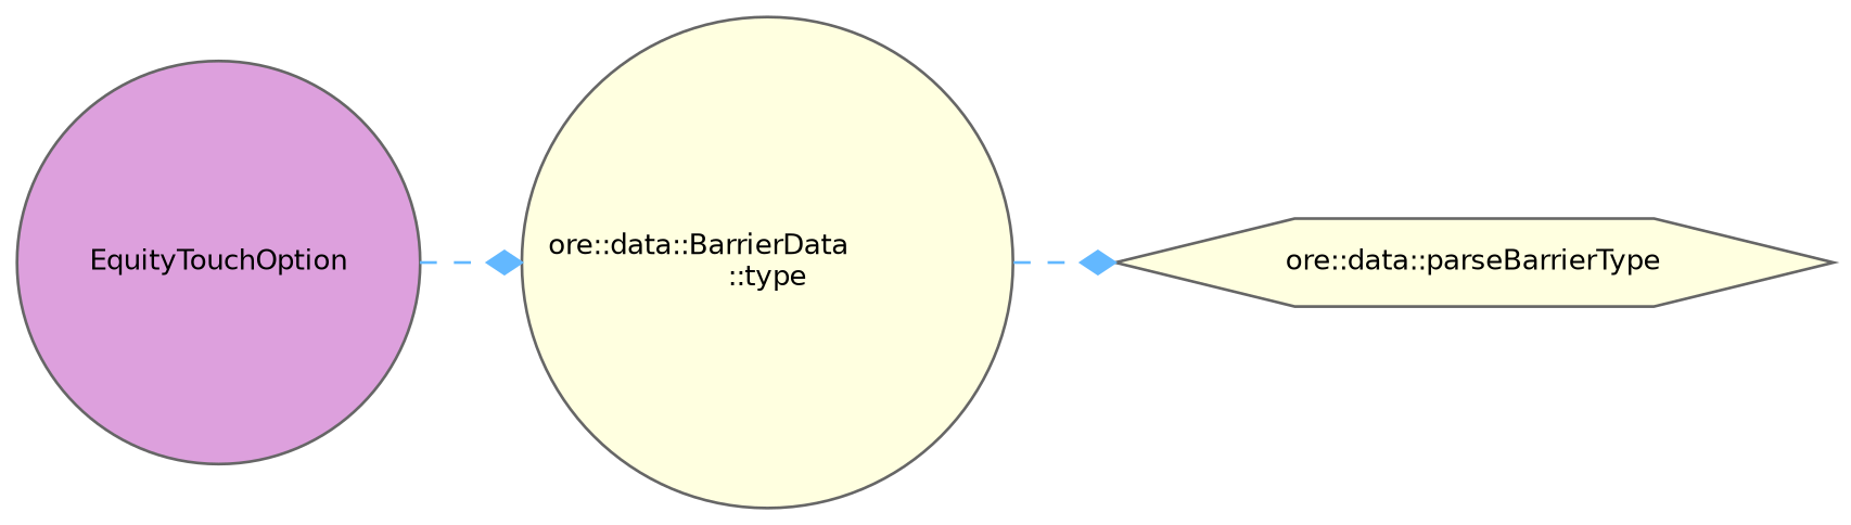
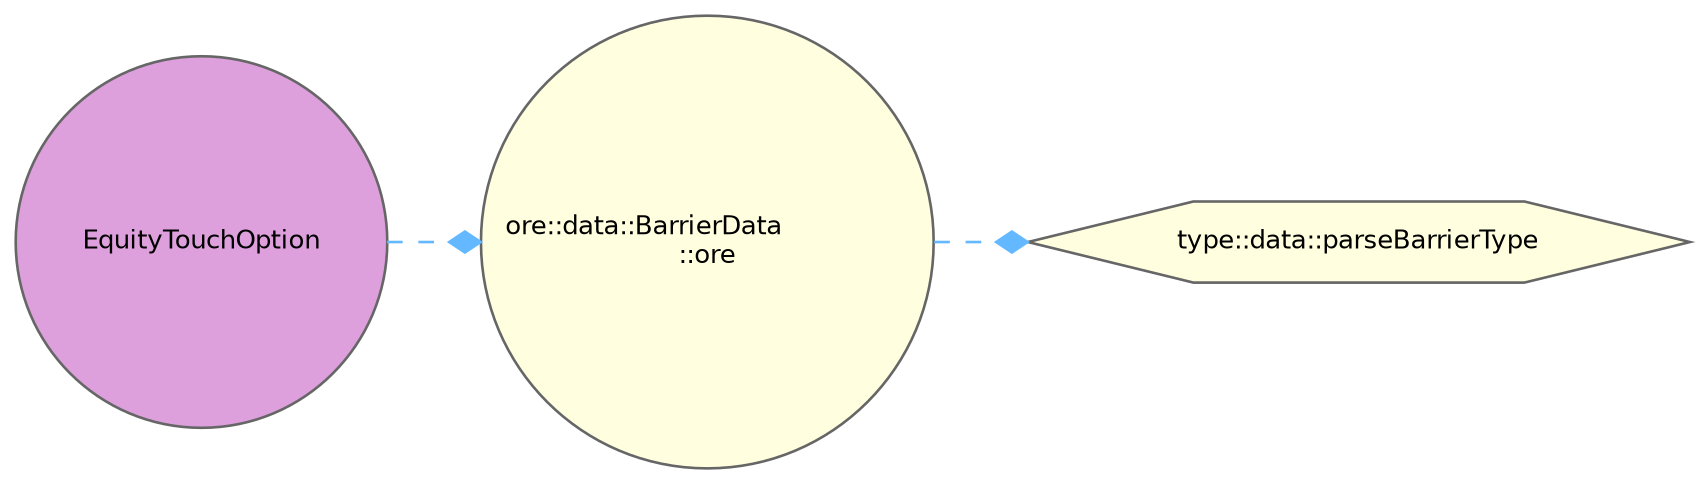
  digraph {
    rankdir=LR
    node [color=grey40 fillcolor=lightyellow fontname=Helvetica fontsize=10 shape=circle style=filled]
    edge [arrowhead=diamond color=steelblue1 fontname=Helvetica fontsize=10 labelfontname=Helvetica labelfontsize=10 style=dashed]
    n1 [color=gray40 fillcolor=plum fontcolor=black height=0.2 label=EquityTouchOption width=0.4]
-   n2 [height=0.2 label="ore::data::BarrierData\l::type" width=0.4]
-   n3 [height=0.2 label="ore::data::parseBarrierType" shape=hexagon width=0.4]
+   n2 [height=0.2 label="ore::data::BarrierData\l::ore" width=0.4]
+   n3 [height=0.2 label="type::data::parseBarrierType" shape=hexagon width=0.4]
    n1 -> n2
    n2 -> n3
  }
